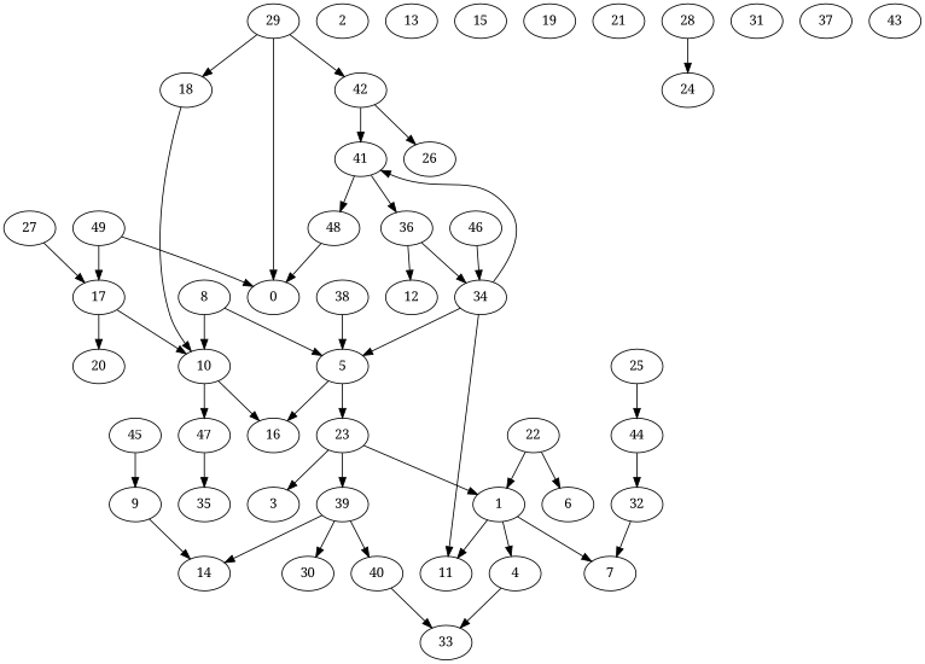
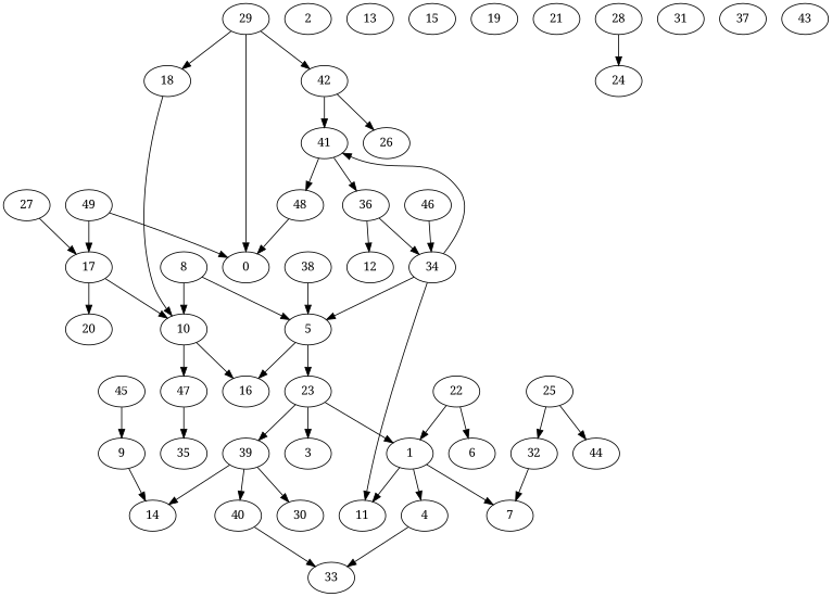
  digraph {
    fontname="Noto Serif"
    node [fontname="Noto Serif"]
    edge [fontname="Noto Serif"]
    1
    4
    7
    11
    33
    2
    5
    16
    23
    39
    3
    8
    10
    47
    9
    14
    35
    13
    15
    17
    20
    18
    30
    40
    19
    21
    22
    6
    25
    44
    32
    27
    28
    24
    29
    0
    42
    41
    26
    31
    34
    36
    12
    37
    38
    48
    43
    45
    46
    49
    1 -> 4
    1 -> 7
    1 -> 11
    4 -> 33
    5 -> 16
    5 -> 23
    23 -> 1
    23 -> 39
    23 -> 3
    39 -> 14
    39 -> 30
    39 -> 40
    8 -> 5
    8 -> 10
    10 -> 16
    10 -> 47
    47 -> 35
    9 -> 14
    17 -> 10
    17 -> 20
    18 -> 10
    40 -> 33
    22 -> 1
    22 -> 6
    25 -> 44
-   44 -> 32
+   25 -> 32
    32 -> 7
    27 -> 17
    28 -> 24
    29 -> 18
    29 -> 0
    29 -> 42
    42 -> 41
    42 -> 26
    41 -> 36
    41 -> 48
    34 -> 11
    34 -> 5
    34 -> 41
    36 -> 34
    36 -> 12
    38 -> 5
    48 -> 0
    45 -> 9
    46 -> 34
    49 -> 17
    49 -> 0
  }
